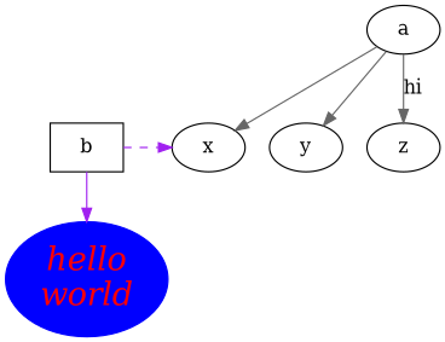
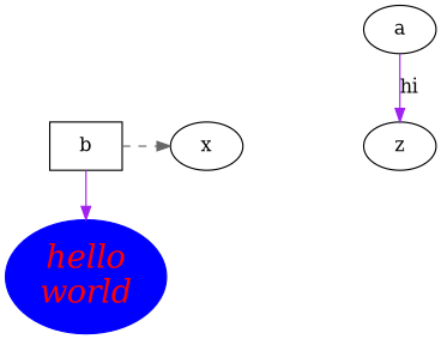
  digraph {
    edge [color=gray40]
    b [shape=box]
    x
    n3 [color=blue fontcolor=red fontname="Palatino-Italic" fontsize=24 label="hello\nworld" style=filled]
    a
-   y
    z
    subgraph sub_1 {
      rank=same
      b
      x
    }
-   b -> x [color=purple style=dashed]
+   b -> x [style=dashed]
    b -> n3 [color=purple]
-   a -> x
-   a -> y
-   a -> z [label=hi weight=100]
+   a -> z [color=purple label=hi weight=100]
  }
